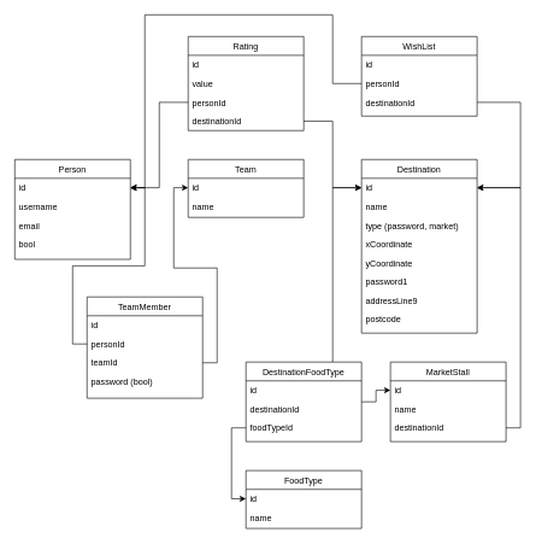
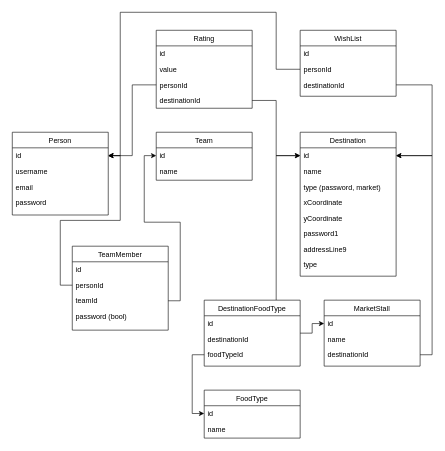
  <mxCell id="0" />
  <mxCell id="1" parent="0" />
  <mxCell id="2" value="Person" style="swimlane;fontStyle=0;align=center;verticalAlign=top;childLayout=stackLayout;horizontal=1;startSize=26;horizontalStack=0;resizeParent=1;resizeLast=0;collapsible=1;marginBottom=0;rounded=0;shadow=0;strokeWidth=1;" parent="1" vertex="1"><mxGeometry x="20" y="220" width="160" height="138" as="geometry"><mxRectangle x="230" y="140" width="160" height="26" as="alternateBounds" /></mxGeometry></mxCell>
  <mxCell id="3" value="id" style="text;align=left;verticalAlign=top;spacingLeft=4;spacingRight=4;overflow=hidden;rotatable=0;points=[[0,0.5],[1,0.5]];portConstraint=eastwest;" parent="2" vertex="1"><mxGeometry y="26" width="160" height="26" as="geometry" /></mxCell>
  <mxCell id="4" value="username" style="text;align=left;verticalAlign=top;spacingLeft=4;spacingRight=4;overflow=hidden;rotatable=0;points=[[0,0.5],[1,0.5]];portConstraint=eastwest;" parent="2" vertex="1"><mxGeometry y="52" width="160" height="26" as="geometry" /></mxCell>
  <mxCell id="5" value="email" style="text;align=left;verticalAlign=top;spacingLeft=4;spacingRight=4;overflow=hidden;rotatable=0;points=[[0,0.5],[1,0.5]];portConstraint=eastwest;rounded=0;shadow=0;html=0;" parent="2" vertex="1"><mxGeometry y="78" width="160" height="26" as="geometry" /></mxCell>
- <mxCell id="6" value="bool" style="text;align=left;verticalAlign=top;spacingLeft=4;spacingRight=4;overflow=hidden;rotatable=0;points=[[0,0.5],[1,0.5]];portConstraint=eastwest;rounded=0;shadow=0;html=0;" parent="2" vertex="1"><mxGeometry y="104" width="160" height="26" as="geometry" /></mxCell>
+ <mxCell id="6" value="password" style="text;align=left;verticalAlign=top;spacingLeft=4;spacingRight=4;overflow=hidden;rotatable=0;points=[[0,0.5],[1,0.5]];portConstraint=eastwest;rounded=0;shadow=0;html=0;" parent="2" vertex="1"><mxGeometry y="104" width="160" height="26" as="geometry" /></mxCell>
  <mxCell id="7" value="Destination" style="swimlane;fontStyle=0;align=center;verticalAlign=top;childLayout=stackLayout;horizontal=1;startSize=26;horizontalStack=0;resizeParent=1;resizeLast=0;collapsible=1;marginBottom=0;rounded=0;shadow=0;strokeWidth=1;" parent="1" vertex="1"><mxGeometry x="500" y="220" width="160" height="240" as="geometry"><mxRectangle x="550" y="140" width="160" height="26" as="alternateBounds" /></mxGeometry></mxCell>
  <mxCell id="8" value="id" style="text;align=left;verticalAlign=top;spacingLeft=4;spacingRight=4;overflow=hidden;rotatable=0;points=[[0,0.5],[1,0.5]];portConstraint=eastwest;" parent="7" vertex="1"><mxGeometry y="26" width="160" height="26" as="geometry" /></mxCell>
  <mxCell id="9" value="name" style="text;align=left;verticalAlign=top;spacingLeft=4;spacingRight=4;overflow=hidden;rotatable=0;points=[[0,0.5],[1,0.5]];portConstraint=eastwest;" parent="7" vertex="1"><mxGeometry y="52" width="160" height="26" as="geometry" /></mxCell>
  <mxCell id="10" value="type (password, market)&#10;" style="text;align=left;verticalAlign=top;spacingLeft=4;spacingRight=4;overflow=hidden;rotatable=0;points=[[0,0.5],[1,0.5]];portConstraint=eastwest;" parent="7" vertex="1"><mxGeometry y="78" width="160" height="26" as="geometry" /></mxCell>
  <mxCell id="11" value="xCoordinate" style="text;align=left;verticalAlign=top;spacingLeft=4;spacingRight=4;overflow=hidden;rotatable=0;points=[[0,0.5],[1,0.5]];portConstraint=eastwest;rounded=0;shadow=0;html=0;" parent="7" vertex="1"><mxGeometry y="104" width="160" height="26" as="geometry" /></mxCell>
  <mxCell id="12" value="yCoordinate" style="text;align=left;verticalAlign=top;spacingLeft=4;spacingRight=4;overflow=hidden;rotatable=0;points=[[0,0.5],[1,0.5]];portConstraint=eastwest;rounded=0;shadow=0;html=0;" parent="7" vertex="1"><mxGeometry y="130" width="160" height="26" as="geometry" /></mxCell>
  <mxCell id="13" value="password1" style="text;align=left;verticalAlign=top;spacingLeft=4;spacingRight=4;overflow=hidden;rotatable=0;points=[[0,0.5],[1,0.5]];portConstraint=eastwest;rounded=0;shadow=0;html=0;" parent="7" vertex="1"><mxGeometry y="156" width="160" height="26" as="geometry" /></mxCell>
  <mxCell id="14" value="addressLine9" style="text;align=left;verticalAlign=top;spacingLeft=4;spacingRight=4;overflow=hidden;rotatable=0;points=[[0,0.5],[1,0.5]];portConstraint=eastwest;rounded=0;shadow=0;html=0;" parent="7" vertex="1"><mxGeometry y="182" width="160" height="26" as="geometry" /></mxCell>
- <mxCell id="15" value="postcode" style="text;align=left;verticalAlign=top;spacingLeft=4;spacingRight=4;overflow=hidden;rotatable=0;points=[[0,0.5],[1,0.5]];portConstraint=eastwest;rounded=0;shadow=0;html=0;" parent="7" vertex="1"><mxGeometry y="208" width="160" height="22" as="geometry" /></mxCell>
+ <mxCell id="15" value="type" style="text;align=left;verticalAlign=top;spacingLeft=4;spacingRight=4;overflow=hidden;rotatable=0;points=[[0,0.5],[1,0.5]];portConstraint=eastwest;rounded=0;shadow=0;html=0;" parent="7" vertex="1"><mxGeometry y="208" width="160" height="22" as="geometry" /></mxCell>
  <mxCell id="16" value="Team" style="swimlane;fontStyle=0;align=center;verticalAlign=top;childLayout=stackLayout;horizontal=1;startSize=26;horizontalStack=0;resizeParent=1;resizeLast=0;collapsible=1;marginBottom=0;rounded=0;shadow=0;strokeWidth=1;" parent="1" vertex="1"><mxGeometry x="260" y="220" width="160" height="80" as="geometry"><mxRectangle x="230" y="140" width="160" height="26" as="alternateBounds" /></mxGeometry></mxCell>
  <mxCell id="17" value="id" style="text;align=left;verticalAlign=top;spacingLeft=4;spacingRight=4;overflow=hidden;rotatable=0;points=[[0,0.5],[1,0.5]];portConstraint=eastwest;" parent="16" vertex="1"><mxGeometry y="26" width="160" height="26" as="geometry" /></mxCell>
  <mxCell id="18" value="name" style="text;align=left;verticalAlign=top;spacingLeft=4;spacingRight=4;overflow=hidden;rotatable=0;points=[[0,0.5],[1,0.5]];portConstraint=eastwest;" parent="16" vertex="1"><mxGeometry y="52" width="160" height="26" as="geometry" /></mxCell>
  <mxCell id="19" value="TeamMember" style="swimlane;fontStyle=0;align=center;verticalAlign=top;childLayout=stackLayout;horizontal=1;startSize=26;horizontalStack=0;resizeParent=1;resizeLast=0;collapsible=1;marginBottom=0;rounded=0;shadow=0;strokeWidth=1;" parent="1" vertex="1"><mxGeometry x="120" y="410" width="160" height="140" as="geometry"><mxRectangle x="230" y="140" width="160" height="26" as="alternateBounds" /></mxGeometry></mxCell>
  <mxCell id="20" value="id" style="text;align=left;verticalAlign=top;spacingLeft=4;spacingRight=4;overflow=hidden;rotatable=0;points=[[0,0.5],[1,0.5]];portConstraint=eastwest;" parent="19" vertex="1"><mxGeometry y="26" width="160" height="26" as="geometry" /></mxCell>
  <mxCell id="21" value="personId" style="text;align=left;verticalAlign=top;spacingLeft=4;spacingRight=4;overflow=hidden;rotatable=0;points=[[0,0.5],[1,0.5]];portConstraint=eastwest;" parent="19" vertex="1"><mxGeometry y="52" width="160" height="26" as="geometry" /></mxCell>
  <mxCell id="22" value="teamId" style="text;align=left;verticalAlign=top;spacingLeft=4;spacingRight=4;overflow=hidden;rotatable=0;points=[[0,0.5],[1,0.5]];portConstraint=eastwest;" parent="19" vertex="1"><mxGeometry y="78" width="160" height="26" as="geometry" /></mxCell>
  <mxCell id="23" value="password (bool)" style="text;align=left;verticalAlign=top;spacingLeft=4;spacingRight=4;overflow=hidden;rotatable=0;points=[[0,0.5],[1,0.5]];portConstraint=eastwest;" parent="19" vertex="1"><mxGeometry y="104" width="160" height="26" as="geometry" /></mxCell>
  <mxCell id="24" value="MarketStall" style="swimlane;fontStyle=0;align=center;verticalAlign=top;childLayout=stackLayout;horizontal=1;startSize=26;horizontalStack=0;resizeParent=1;resizeLast=0;collapsible=1;marginBottom=0;rounded=0;shadow=0;strokeWidth=1;" parent="1" vertex="1"><mxGeometry x="540" y="500" width="160" height="110" as="geometry"><mxRectangle x="550" y="140" width="160" height="26" as="alternateBounds" /></mxGeometry></mxCell>
  <mxCell id="25" value="id" style="text;align=left;verticalAlign=top;spacingLeft=4;spacingRight=4;overflow=hidden;rotatable=0;points=[[0,0.5],[1,0.5]];portConstraint=eastwest;" parent="24" vertex="1"><mxGeometry y="26" width="160" height="26" as="geometry" /></mxCell>
  <mxCell id="26" value="name" style="text;align=left;verticalAlign=top;spacingLeft=4;spacingRight=4;overflow=hidden;rotatable=0;points=[[0,0.5],[1,0.5]];portConstraint=eastwest;" parent="24" vertex="1"><mxGeometry y="52" width="160" height="26" as="geometry" /></mxCell>
  <mxCell id="27" value="destinationId" style="text;align=left;verticalAlign=top;spacingLeft=4;spacingRight=4;overflow=hidden;rotatable=0;points=[[0,0.5],[1,0.5]];portConstraint=eastwest;" parent="24" vertex="1"><mxGeometry y="78" width="160" height="26" as="geometry" /></mxCell>
  <mxCell id="28" value="FoodType" style="swimlane;fontStyle=0;align=center;verticalAlign=top;childLayout=stackLayout;horizontal=1;startSize=26;horizontalStack=0;resizeParent=1;resizeLast=0;collapsible=1;marginBottom=0;rounded=0;shadow=0;strokeWidth=1;" parent="1" vertex="1"><mxGeometry x="340" y="650" width="160" height="80" as="geometry"><mxRectangle x="550" y="140" width="160" height="26" as="alternateBounds" /></mxGeometry></mxCell>
  <mxCell id="29" value="id" style="text;align=left;verticalAlign=top;spacingLeft=4;spacingRight=4;overflow=hidden;rotatable=0;points=[[0,0.5],[1,0.5]];portConstraint=eastwest;" parent="28" vertex="1"><mxGeometry y="26" width="160" height="26" as="geometry" /></mxCell>
  <mxCell id="30" value="name" style="text;align=left;verticalAlign=top;spacingLeft=4;spacingRight=4;overflow=hidden;rotatable=0;points=[[0,0.5],[1,0.5]];portConstraint=eastwest;" parent="28" vertex="1"><mxGeometry y="52" width="160" height="26" as="geometry" /></mxCell>
  <mxCell id="31" style="edgeStyle=orthogonalEdgeStyle;rounded=0;orthogonalLoop=1;jettySize=auto;html=1;" parent="1" source="33" target="8" edge="1"><mxGeometry relative="1" as="geometry"><Array as="points"><mxPoint x="460" y="259" /></Array></mxGeometry></mxCell>
  <mxCell id="32" style="edgeStyle=orthogonalEdgeStyle;rounded=0;orthogonalLoop=1;jettySize=auto;html=1;" parent="1" source="33" target="25" edge="1"><mxGeometry relative="1" as="geometry" /></mxCell>
  <mxCell id="33" value="DestinationFoodType" style="swimlane;fontStyle=0;align=center;verticalAlign=top;childLayout=stackLayout;horizontal=1;startSize=26;horizontalStack=0;resizeParent=1;resizeLast=0;collapsible=1;marginBottom=0;rounded=0;shadow=0;strokeWidth=1;" parent="1" vertex="1"><mxGeometry x="340" y="500" width="160" height="110" as="geometry"><mxRectangle x="550" y="140" width="160" height="26" as="alternateBounds" /></mxGeometry></mxCell>
  <mxCell id="34" value="id" style="text;align=left;verticalAlign=top;spacingLeft=4;spacingRight=4;overflow=hidden;rotatable=0;points=[[0,0.5],[1,0.5]];portConstraint=eastwest;" parent="33" vertex="1"><mxGeometry y="26" width="160" height="26" as="geometry" /></mxCell>
  <mxCell id="35" value="destinationId" style="text;align=left;verticalAlign=top;spacingLeft=4;spacingRight=4;overflow=hidden;rotatable=0;points=[[0,0.5],[1,0.5]];portConstraint=eastwest;" parent="33" vertex="1"><mxGeometry y="52" width="160" height="26" as="geometry" /></mxCell>
  <mxCell id="36" value="foodTypeId" style="text;align=left;verticalAlign=top;spacingLeft=4;spacingRight=4;overflow=hidden;rotatable=0;points=[[0,0.5],[1,0.5]];portConstraint=eastwest;" parent="33" vertex="1"><mxGeometry y="78" width="160" height="26" as="geometry" /></mxCell>
  <mxCell id="37" style="edgeStyle=orthogonalEdgeStyle;rounded=0;orthogonalLoop=1;jettySize=auto;html=1;entryX=0;entryY=0.5;entryDx=0;entryDy=0;" parent="1" source="36" target="29" edge="1"><mxGeometry relative="1" as="geometry" /></mxCell>
  <mxCell id="38" style="edgeStyle=orthogonalEdgeStyle;rounded=0;orthogonalLoop=1;jettySize=auto;html=1;" parent="1" source="27" target="8" edge="1"><mxGeometry relative="1" as="geometry"><Array as="points"><mxPoint x="720" y="591" /><mxPoint x="720" y="259" /></Array></mxGeometry></mxCell>
  <mxCell id="39" style="edgeStyle=orthogonalEdgeStyle;rounded=0;orthogonalLoop=1;jettySize=auto;html=1;" parent="1" source="21" target="3" edge="1"><mxGeometry relative="1" as="geometry" /></mxCell>
  <mxCell id="40" value="Rating" style="swimlane;fontStyle=0;align=center;verticalAlign=top;childLayout=stackLayout;horizontal=1;startSize=26;horizontalStack=0;resizeParent=1;resizeLast=0;collapsible=1;marginBottom=0;rounded=0;shadow=0;strokeWidth=1;" parent="1" vertex="1"><mxGeometry x="260" y="50" width="160" height="130" as="geometry"><mxRectangle x="230" y="140" width="160" height="26" as="alternateBounds" /></mxGeometry></mxCell>
  <mxCell id="41" value="id" style="text;align=left;verticalAlign=top;spacingLeft=4;spacingRight=4;overflow=hidden;rotatable=0;points=[[0,0.5],[1,0.5]];portConstraint=eastwest;" parent="40" vertex="1"><mxGeometry y="26" width="160" height="26" as="geometry" /></mxCell>
  <mxCell id="42" value="value" style="text;align=left;verticalAlign=top;spacingLeft=4;spacingRight=4;overflow=hidden;rotatable=0;points=[[0,0.5],[1,0.5]];portConstraint=eastwest;" parent="40" vertex="1"><mxGeometry y="52" width="160" height="26" as="geometry" /></mxCell>
  <mxCell id="43" value="personId" style="text;align=left;verticalAlign=top;spacingLeft=4;spacingRight=4;overflow=hidden;rotatable=0;points=[[0,0.5],[1,0.5]];portConstraint=eastwest;" parent="40" vertex="1"><mxGeometry y="78" width="160" height="26" as="geometry" /></mxCell>
  <mxCell id="44" value="destinationId" style="text;align=left;verticalAlign=top;spacingLeft=4;spacingRight=4;overflow=hidden;rotatable=0;points=[[0,0.5],[1,0.5]];portConstraint=eastwest;" parent="40" vertex="1"><mxGeometry y="104" width="160" height="26" as="geometry" /></mxCell>
  <mxCell id="45" style="edgeStyle=orthogonalEdgeStyle;rounded=0;orthogonalLoop=1;jettySize=auto;html=1;" parent="1" source="43" target="3" edge="1"><mxGeometry relative="1" as="geometry" /></mxCell>
  <mxCell id="46" style="edgeStyle=orthogonalEdgeStyle;rounded=0;orthogonalLoop=1;jettySize=auto;html=1;" parent="1" source="44" target="8" edge="1"><mxGeometry relative="1" as="geometry" /></mxCell>
  <mxCell id="47" style="edgeStyle=orthogonalEdgeStyle;rounded=0;orthogonalLoop=1;jettySize=auto;html=1;" parent="1" source="22" target="17" edge="1"><mxGeometry relative="1" as="geometry"><Array as="points"><mxPoint x="300" y="501" /><mxPoint x="300" y="370" /><mxPoint x="240" y="370" /><mxPoint x="240" y="259" /></Array></mxGeometry></mxCell>
  <mxCell id="48" value="WishList" style="swimlane;fontStyle=0;align=center;verticalAlign=top;childLayout=stackLayout;horizontal=1;startSize=26;horizontalStack=0;resizeParent=1;resizeLast=0;collapsible=1;marginBottom=0;rounded=0;shadow=0;strokeWidth=1;" parent="1" vertex="1"><mxGeometry x="500" y="50" width="160" height="110" as="geometry"><mxRectangle x="230" y="140" width="160" height="26" as="alternateBounds" /></mxGeometry></mxCell>
  <mxCell id="49" value="id" style="text;align=left;verticalAlign=top;spacingLeft=4;spacingRight=4;overflow=hidden;rotatable=0;points=[[0,0.5],[1,0.5]];portConstraint=eastwest;" parent="48" vertex="1"><mxGeometry y="26" width="160" height="26" as="geometry" /></mxCell>
  <mxCell id="50" value="personId" style="text;align=left;verticalAlign=top;spacingLeft=4;spacingRight=4;overflow=hidden;rotatable=0;points=[[0,0.5],[1,0.5]];portConstraint=eastwest;" parent="48" vertex="1"><mxGeometry y="52" width="160" height="26" as="geometry" /></mxCell>
  <mxCell id="51" value="destinationId" style="text;align=left;verticalAlign=top;spacingLeft=4;spacingRight=4;overflow=hidden;rotatable=0;points=[[0,0.5],[1,0.5]];portConstraint=eastwest;" parent="48" vertex="1"><mxGeometry y="78" width="160" height="26" as="geometry" /></mxCell>
  <mxCell id="52" style="edgeStyle=orthogonalEdgeStyle;rounded=0;orthogonalLoop=1;jettySize=auto;html=1;" parent="1" source="50" target="3" edge="1"><mxGeometry relative="1" as="geometry"><Array as="points"><mxPoint x="460" y="115" /><mxPoint x="460" y="20" /><mxPoint x="200" y="20" /><mxPoint x="200" y="259" /></Array></mxGeometry></mxCell>
  <mxCell id="53" style="edgeStyle=orthogonalEdgeStyle;rounded=0;orthogonalLoop=1;jettySize=auto;html=1;" parent="1" source="51" target="8" edge="1"><mxGeometry relative="1" as="geometry"><Array as="points"><mxPoint x="720" y="141" /><mxPoint x="720" y="259" /></Array></mxGeometry></mxCell>
